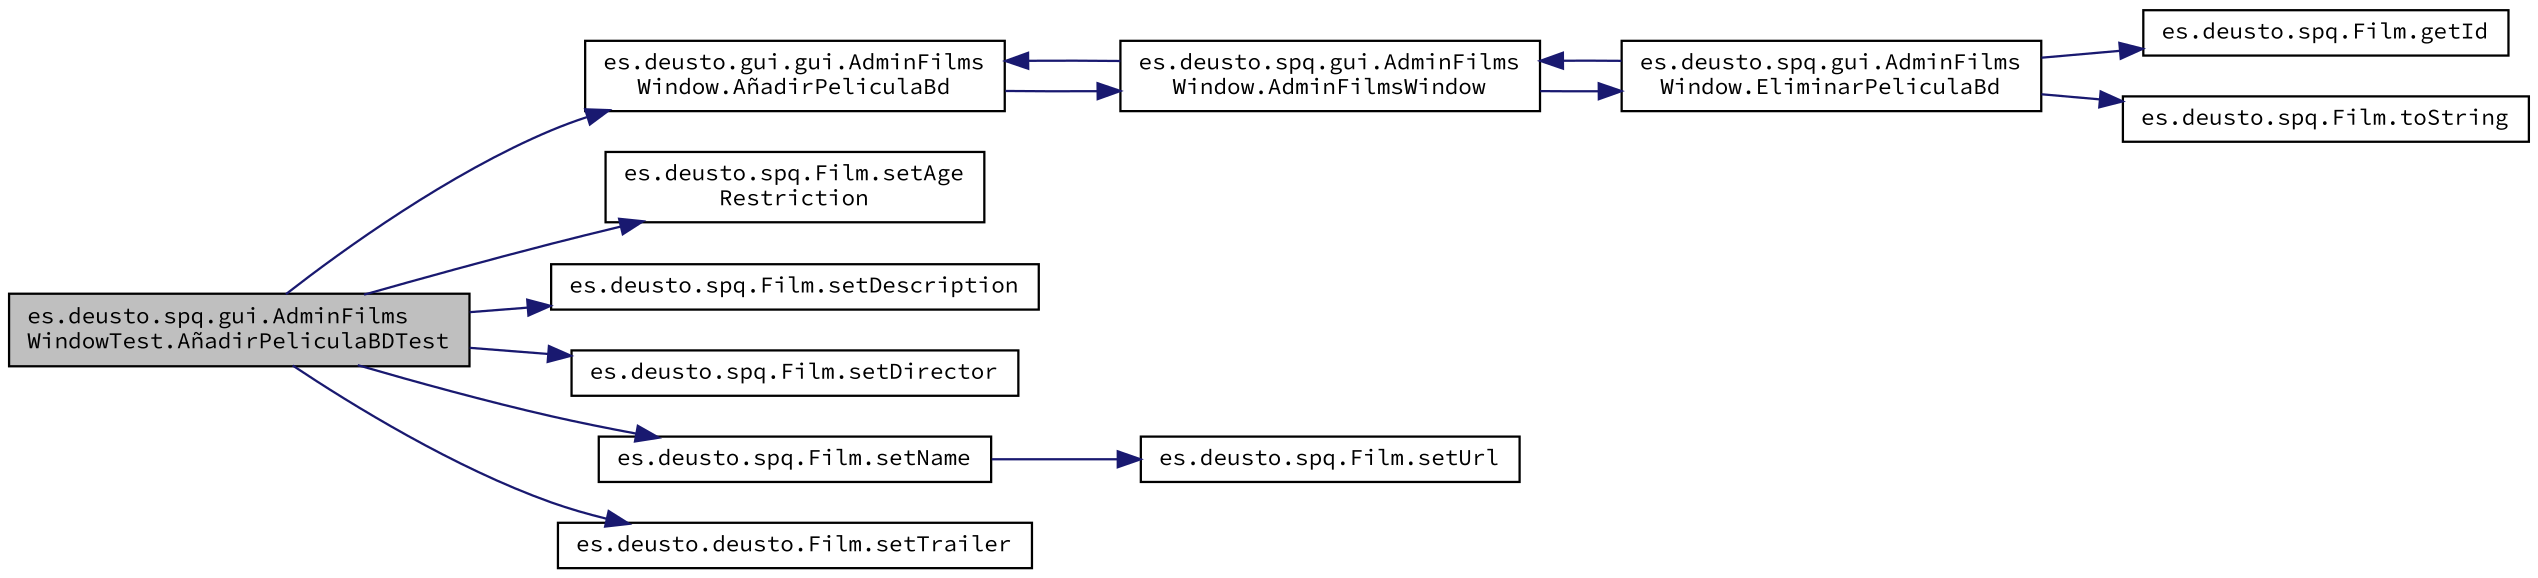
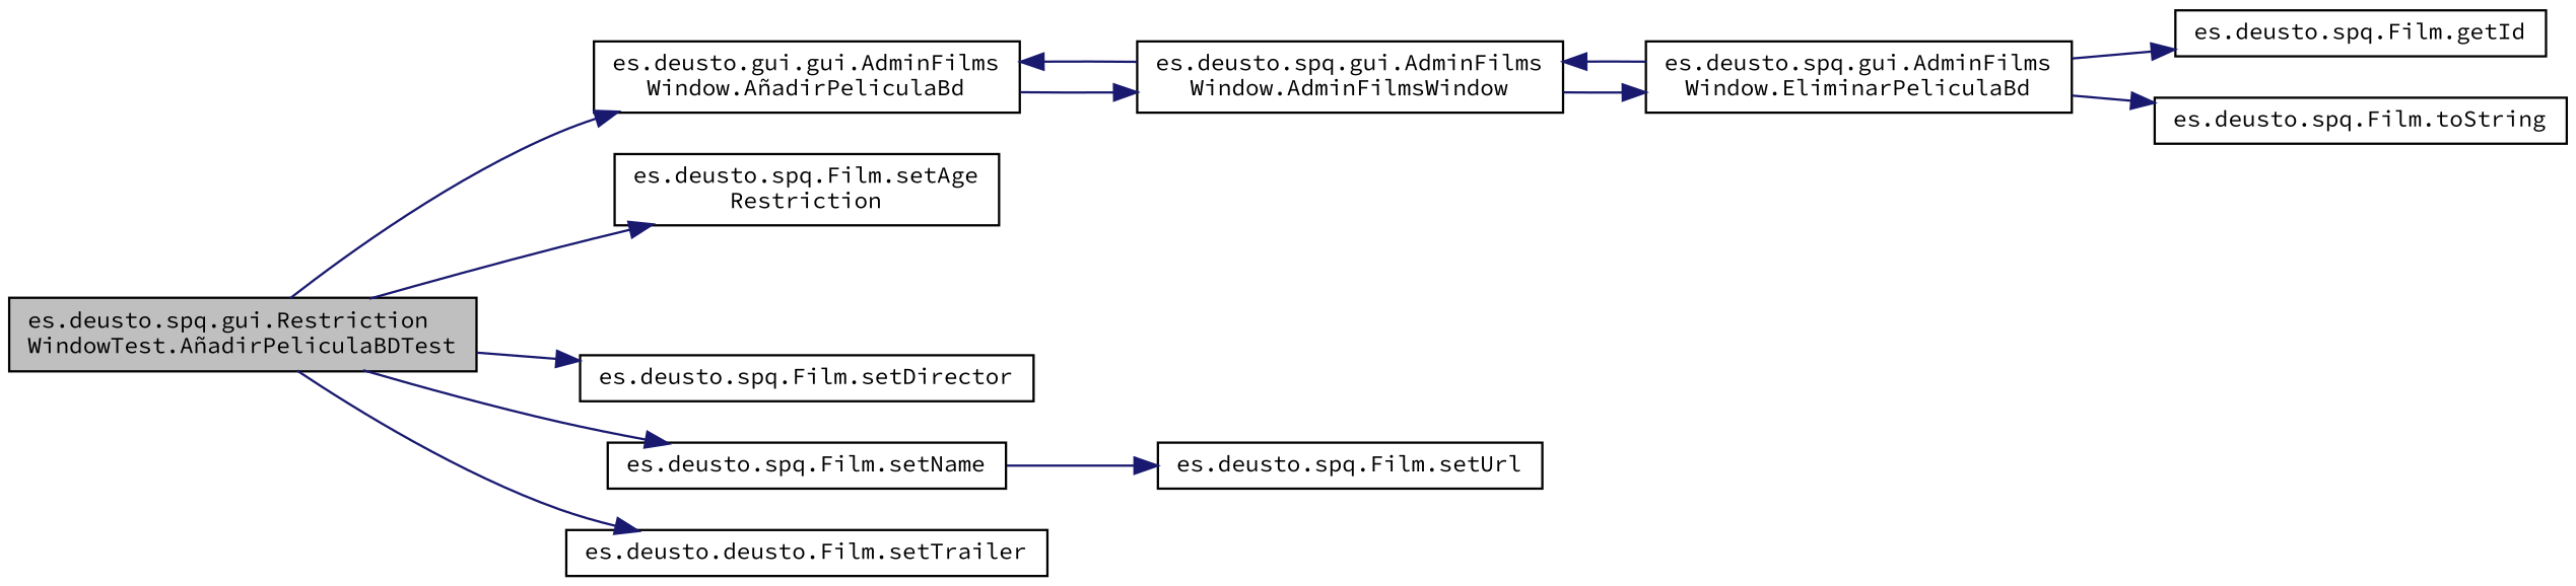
  digraph {
    fontname="Source Code Pro"
    rankdir=LR
    node [color=black fillcolor=white fontname="Source Code Pro" fontsize=10 shape=record style=filled]
    edge [color=midnightblue fontname="Source Code Pro" fontsize=10 labelfontname=Helvetica labelfontsize=10 style=solid]
-   n1 [fillcolor=grey75 fontcolor=black height=0.2 label="es.deusto.spq.gui.AdminFilms\lWindowTest.AñadirPeliculaBDTest" width=0.4]
+   n1 [fillcolor=grey75 fontcolor=black height=0.2 label="es.deusto.spq.gui.Restriction\lWindowTest.AñadirPeliculaBDTest" width=0.4]
    n2 [height=0.2 label="es.deusto.gui.gui.AdminFilms\lWindow.AñadirPeliculaBd" width=0.4]
    n3 [height=0.2 label="es.deusto.spq.Film.setAge\lRestriction" width=0.4]
-   n4 [height=0.2 label="es.deusto.spq.Film.setDescription" width=0.4]
    n5 [height=0.2 label="es.deusto.spq.Film.setDirector" width=0.4]
    n6 [height=0.2 label="es.deusto.spq.Film.setName" width=0.4]
    n7 [height=0.2 label="es.deusto.deusto.Film.setTrailer" width=0.4]
    n8 [height=0.2 label="es.deusto.spq.gui.AdminFilms\lWindow.AdminFilmsWindow" width=0.4]
    n9 [height=0.2 label="es.deusto.spq.Film.setUrl" width=0.4]
    n10 [height=0.2 label="es.deusto.spq.gui.AdminFilms\lWindow.EliminarPeliculaBd" width=0.4]
    n11 [height=0.2 label="es.deusto.spq.Film.getId" width=0.4]
    n12 [height=0.2 label="es.deusto.spq.Film.toString" width=0.4]
    n1 -> n2
    n1 -> n3
-   n1 -> n4
    n1 -> n5
    n1 -> n6
    n1 -> n7
    n2 -> n8
    n6 -> n9
    n8 -> n2
    n8 -> n10
    n10 -> n8
    n10 -> n11
    n10 -> n12
  }
